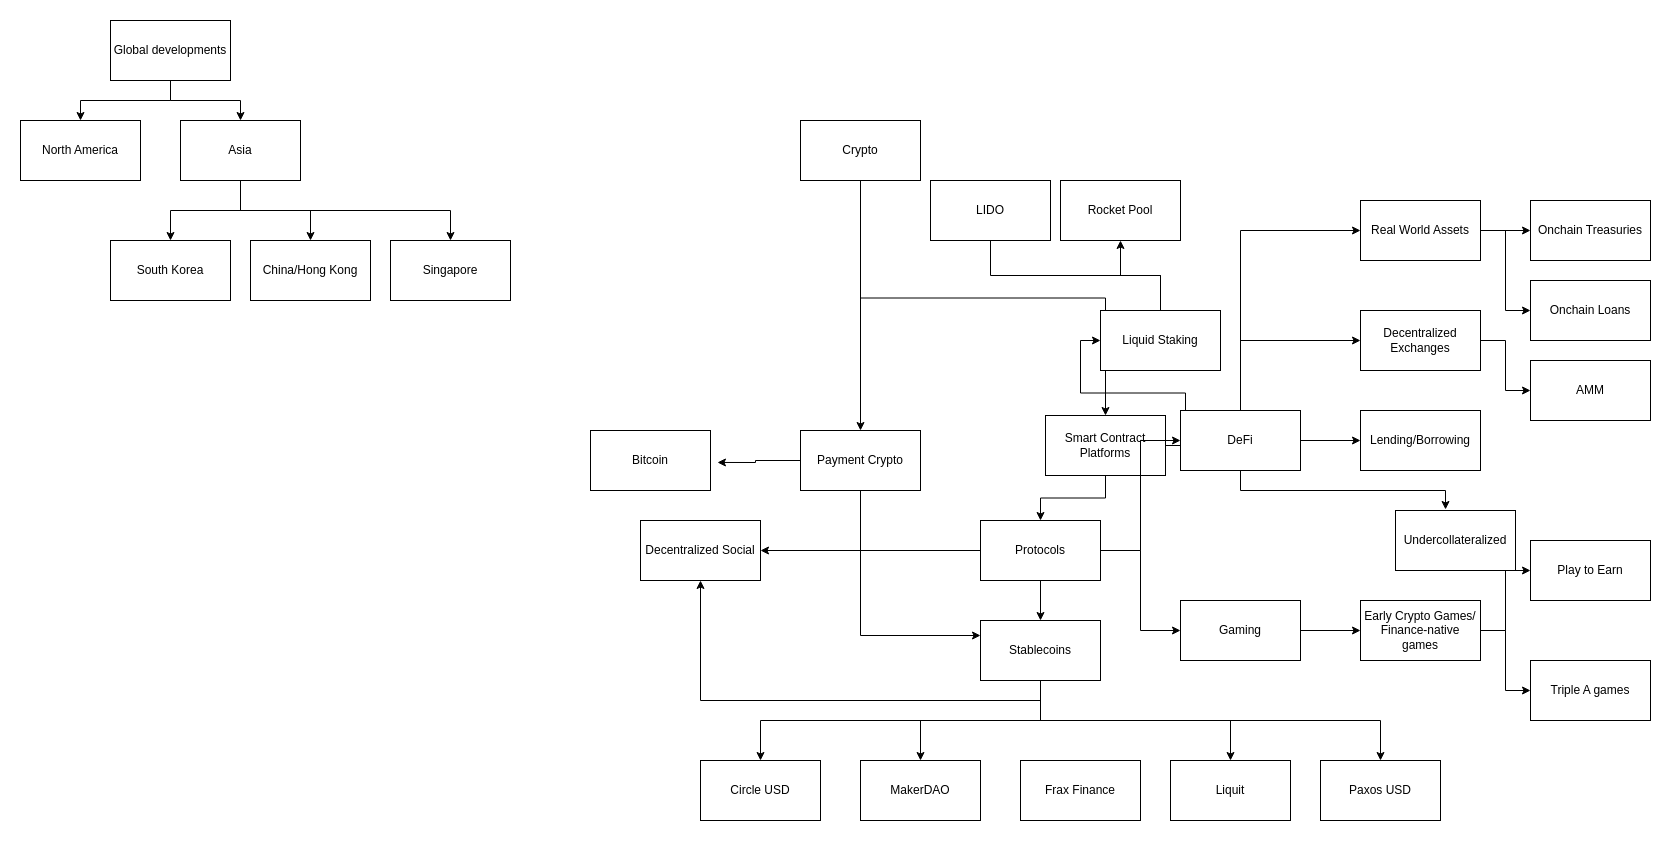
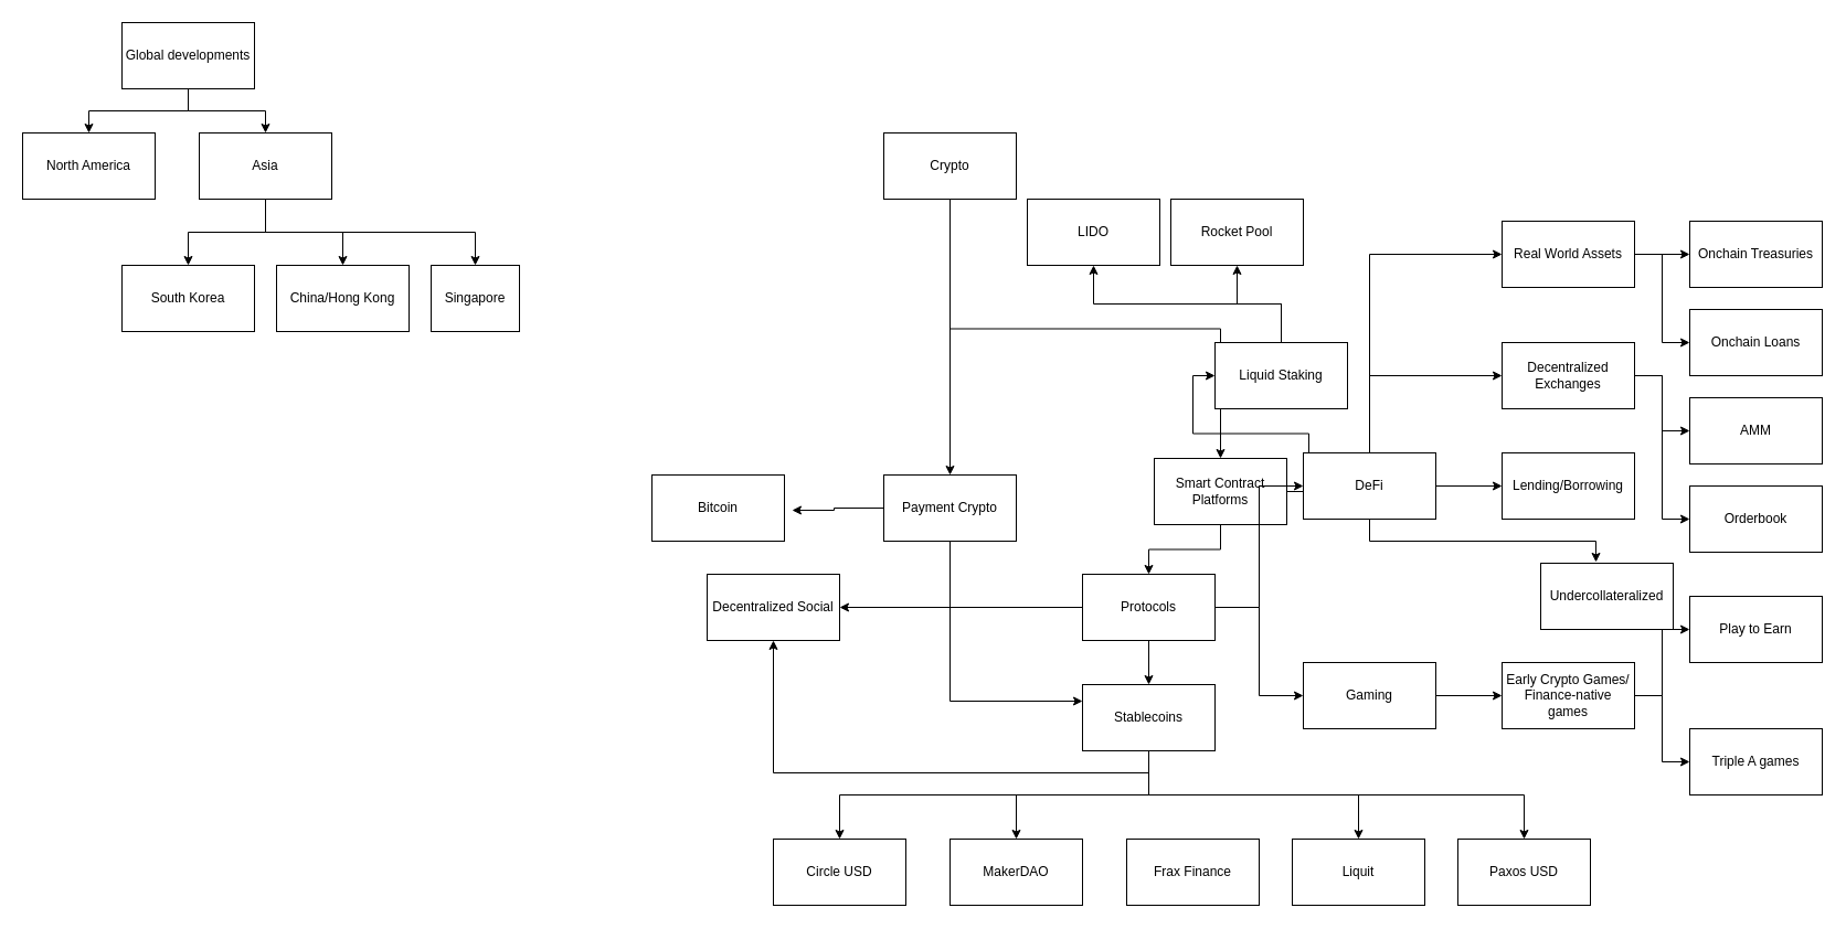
  <mxCell id="0" />
  <mxCell id="1" parent="0" />
  <mxCell id="2" style="edgeStyle=orthogonalEdgeStyle;rounded=0;orthogonalLoop=1;jettySize=auto;html=1;exitX=0.5;exitY=1;exitDx=0;exitDy=0;" parent="1" source="4" target="10" edge="1"><mxGeometry relative="1" as="geometry" /></mxCell>
  <mxCell id="3" style="edgeStyle=orthogonalEdgeStyle;rounded=0;orthogonalLoop=1;jettySize=auto;html=1;exitX=0.5;exitY=1;exitDx=0;exitDy=0;entryX=0.5;entryY=0;entryDx=0;entryDy=0;" parent="1" source="4" target="7" edge="1"><mxGeometry relative="1" as="geometry" /></mxCell>
  <mxCell id="4" value="Crypto" style="rounded=0;whiteSpace=wrap;html=1;fillColor=#FFFFFF;" parent="1" vertex="1"><mxGeometry x="800" y="120" width="120" height="60" as="geometry" /></mxCell>
  <mxCell id="5" style="edgeStyle=orthogonalEdgeStyle;rounded=0;orthogonalLoop=1;jettySize=auto;html=1;exitX=0.5;exitY=1;exitDx=0;exitDy=0;entryX=0;entryY=0.25;entryDx=0;entryDy=0;" parent="1" source="7" target="21" edge="1"><mxGeometry relative="1" as="geometry" /></mxCell>
  <mxCell id="6" style="edgeStyle=orthogonalEdgeStyle;rounded=0;orthogonalLoop=1;jettySize=auto;html=1;exitX=0;exitY=0.5;exitDx=0;exitDy=0;entryX=1.058;entryY=0.533;entryDx=0;entryDy=0;entryPerimeter=0;" edge="1" parent="1" source="7" target="42"><mxGeometry relative="1" as="geometry" /></mxCell>
  <mxCell id="7" value="Payment Crypto" style="rounded=0;whiteSpace=wrap;html=1;" parent="1" vertex="1"><mxGeometry x="800" y="430" width="120" height="60" as="geometry" /></mxCell>
  <mxCell id="8" style="edgeStyle=orthogonalEdgeStyle;rounded=0;orthogonalLoop=1;jettySize=auto;html=1;exitX=0.5;exitY=1;exitDx=0;exitDy=0;entryX=0.5;entryY=0;entryDx=0;entryDy=0;" parent="1" source="10" target="15" edge="1"><mxGeometry relative="1" as="geometry" /></mxCell>
  <mxCell id="9" style="edgeStyle=orthogonalEdgeStyle;rounded=0;orthogonalLoop=1;jettySize=auto;html=1;exitX=1;exitY=0.5;exitDx=0;exitDy=0;entryX=0;entryY=0.5;entryDx=0;entryDy=0;" edge="1" parent="1" source="10" target="60"><mxGeometry relative="1" as="geometry" /></mxCell>
  <mxCell id="10" value="Smart Contract Platforms" style="rounded=0;whiteSpace=wrap;html=1;" parent="1" vertex="1"><mxGeometry x="1045" y="415" width="120" height="60" as="geometry" /></mxCell>
  <mxCell id="11" style="edgeStyle=orthogonalEdgeStyle;rounded=0;orthogonalLoop=1;jettySize=auto;html=1;exitX=0.5;exitY=1;exitDx=0;exitDy=0;entryX=0.5;entryY=0;entryDx=0;entryDy=0;" parent="1" source="15" target="21" edge="1"><mxGeometry relative="1" as="geometry" /></mxCell>
  <mxCell id="12" style="edgeStyle=orthogonalEdgeStyle;rounded=0;orthogonalLoop=1;jettySize=auto;html=1;exitX=1;exitY=0.5;exitDx=0;exitDy=0;entryX=0;entryY=0.5;entryDx=0;entryDy=0;" parent="1" source="15" target="26" edge="1"><mxGeometry relative="1" as="geometry" /></mxCell>
  <mxCell id="13" style="edgeStyle=orthogonalEdgeStyle;rounded=0;orthogonalLoop=1;jettySize=auto;html=1;exitX=1;exitY=0.5;exitDx=0;exitDy=0;entryX=0;entryY=0.5;entryDx=0;entryDy=0;" parent="1" source="15" target="28" edge="1"><mxGeometry relative="1" as="geometry" /></mxCell>
  <mxCell id="14" style="edgeStyle=orthogonalEdgeStyle;rounded=0;orthogonalLoop=1;jettySize=auto;html=1;exitX=0;exitY=0.5;exitDx=0;exitDy=0;entryX=1;entryY=0.5;entryDx=0;entryDy=0;" edge="1" parent="1" source="15" target="68"><mxGeometry relative="1" as="geometry" /></mxCell>
  <mxCell id="15" value="Protocols" style="rounded=0;whiteSpace=wrap;html=1;" parent="1" vertex="1"><mxGeometry x="980" y="520" width="120" height="60" as="geometry" /></mxCell>
  <mxCell id="16" style="edgeStyle=orthogonalEdgeStyle;rounded=0;orthogonalLoop=1;jettySize=auto;html=1;exitX=0.5;exitY=1;exitDx=0;exitDy=0;" edge="1" parent="1" source="21" target="37"><mxGeometry relative="1" as="geometry" /></mxCell>
  <mxCell id="17" style="edgeStyle=orthogonalEdgeStyle;rounded=0;orthogonalLoop=1;jettySize=auto;html=1;exitX=0.5;exitY=1;exitDx=0;exitDy=0;" edge="1" parent="1" source="21" target="68"><mxGeometry relative="1" as="geometry" /></mxCell>
  <mxCell id="18" style="edgeStyle=orthogonalEdgeStyle;rounded=0;orthogonalLoop=1;jettySize=auto;html=1;exitX=0.5;exitY=1;exitDx=0;exitDy=0;" edge="1" parent="1" source="21" target="39"><mxGeometry relative="1" as="geometry" /></mxCell>
  <mxCell id="19" style="edgeStyle=orthogonalEdgeStyle;rounded=0;orthogonalLoop=1;jettySize=auto;html=1;exitX=0.5;exitY=1;exitDx=0;exitDy=0;" edge="1" parent="1" source="21" target="40"><mxGeometry relative="1" as="geometry" /></mxCell>
  <mxCell id="20" style="edgeStyle=orthogonalEdgeStyle;rounded=0;orthogonalLoop=1;jettySize=auto;html=1;exitX=0.5;exitY=1;exitDx=0;exitDy=0;" edge="1" parent="1" source="21" target="41"><mxGeometry relative="1" as="geometry" /></mxCell>
  <mxCell id="21" value="Stablecoins" style="rounded=0;whiteSpace=wrap;html=1;" parent="1" vertex="1"><mxGeometry x="980" y="620" width="120" height="60" as="geometry" /></mxCell>
  <mxCell id="22" style="edgeStyle=orthogonalEdgeStyle;rounded=0;orthogonalLoop=1;jettySize=auto;html=1;exitX=0.5;exitY=0;exitDx=0;exitDy=0;entryX=0;entryY=0.5;entryDx=0;entryDy=0;" parent="1" source="26" target="31" edge="1"><mxGeometry relative="1" as="geometry" /></mxCell>
  <mxCell id="23" style="edgeStyle=orthogonalEdgeStyle;rounded=0;orthogonalLoop=1;jettySize=auto;html=1;exitX=1;exitY=0.5;exitDx=0;exitDy=0;entryX=0;entryY=0.5;entryDx=0;entryDy=0;" parent="1" source="26" target="32" edge="1"><mxGeometry relative="1" as="geometry" /></mxCell>
  <mxCell id="24" style="edgeStyle=orthogonalEdgeStyle;rounded=0;orthogonalLoop=1;jettySize=auto;html=1;exitX=0.5;exitY=1;exitDx=0;exitDy=0;entryX=0.417;entryY=-0.017;entryDx=0;entryDy=0;entryPerimeter=0;" parent="1" source="26" target="33" edge="1"><mxGeometry relative="1" as="geometry" /></mxCell>
  <mxCell id="25" style="edgeStyle=orthogonalEdgeStyle;rounded=0;orthogonalLoop=1;jettySize=auto;html=1;exitX=0.5;exitY=0;exitDx=0;exitDy=0;entryX=0;entryY=0.5;entryDx=0;entryDy=0;" edge="1" parent="1" source="26" target="36"><mxGeometry relative="1" as="geometry" /></mxCell>
  <mxCell id="26" value="DeFi" style="rounded=0;whiteSpace=wrap;html=1;" parent="1" vertex="1"><mxGeometry x="1180" y="410" width="120" height="60" as="geometry" /></mxCell>
  <mxCell id="27" style="edgeStyle=orthogonalEdgeStyle;rounded=0;orthogonalLoop=1;jettySize=auto;html=1;exitX=1;exitY=0.5;exitDx=0;exitDy=0;entryX=0;entryY=0.5;entryDx=0;entryDy=0;" edge="1" parent="1" source="28" target="65"><mxGeometry relative="1" as="geometry" /></mxCell>
  <mxCell id="28" value="Gaming" style="rounded=0;whiteSpace=wrap;html=1;" parent="1" vertex="1"><mxGeometry x="1180" y="600" width="120" height="60" as="geometry" /></mxCell>
  <mxCell id="29" style="edgeStyle=orthogonalEdgeStyle;rounded=0;orthogonalLoop=1;jettySize=auto;html=1;exitX=1;exitY=0.5;exitDx=0;exitDy=0;entryX=0;entryY=0.5;entryDx=0;entryDy=0;" edge="1" parent="1" source="31" target="45"><mxGeometry relative="1" as="geometry" /></mxCell>
+ <mxCell id="30" style="edgeStyle=orthogonalEdgeStyle;rounded=0;orthogonalLoop=1;jettySize=auto;html=1;exitX=1;exitY=0.5;exitDx=0;exitDy=0;entryX=0;entryY=0.5;entryDx=0;entryDy=0;" edge="1" parent="1" source="31" target="46"><mxGeometry relative="1" as="geometry" /></mxCell>
  <mxCell id="31" value="Decentralized Exchanges" style="rounded=0;whiteSpace=wrap;html=1;" parent="1" vertex="1"><mxGeometry x="1360" y="310" width="120" height="60" as="geometry" /></mxCell>
  <mxCell id="32" value="Lending/Borrowing" style="rounded=0;whiteSpace=wrap;html=1;" parent="1" vertex="1"><mxGeometry x="1360" y="410" width="120" height="60" as="geometry" /></mxCell>
  <mxCell id="33" value="Undercollateralized" style="rounded=0;whiteSpace=wrap;html=1;" parent="1" vertex="1"><mxGeometry x="1395" y="510" width="120" height="60" as="geometry" /></mxCell>
  <mxCell id="34" style="edgeStyle=orthogonalEdgeStyle;rounded=0;orthogonalLoop=1;jettySize=auto;html=1;exitX=1;exitY=0.5;exitDx=0;exitDy=0;entryX=0;entryY=0.5;entryDx=0;entryDy=0;" edge="1" parent="1" source="36" target="43"><mxGeometry relative="1" as="geometry" /></mxCell>
  <mxCell id="35" style="edgeStyle=orthogonalEdgeStyle;rounded=0;orthogonalLoop=1;jettySize=auto;html=1;exitX=1;exitY=0.5;exitDx=0;exitDy=0;entryX=0;entryY=0.5;entryDx=0;entryDy=0;" edge="1" parent="1" source="36" target="44"><mxGeometry relative="1" as="geometry" /></mxCell>
  <mxCell id="36" value="Real World Assets" style="rounded=0;whiteSpace=wrap;html=1;" parent="1" vertex="1"><mxGeometry x="1360" y="200" width="120" height="60" as="geometry" /></mxCell>
  <mxCell id="37" value="MakerDAO" style="rounded=0;whiteSpace=wrap;html=1;" vertex="1" parent="1"><mxGeometry x="860" y="760" width="120" height="60" as="geometry" /></mxCell>
  <mxCell id="38" value="Frax Finance" style="rounded=0;whiteSpace=wrap;html=1;" vertex="1" parent="1"><mxGeometry x="1020" y="760" width="120" height="60" as="geometry" /></mxCell>
  <mxCell id="39" value="Liquit" style="rounded=0;whiteSpace=wrap;html=1;" vertex="1" parent="1"><mxGeometry x="1170" y="760" width="120" height="60" as="geometry" /></mxCell>
  <mxCell id="40" value="Circle USD" style="rounded=0;whiteSpace=wrap;html=1;" vertex="1" parent="1"><mxGeometry x="700" y="760" width="120" height="60" as="geometry" /></mxCell>
  <mxCell id="41" value="Paxos USD" style="rounded=0;whiteSpace=wrap;html=1;" vertex="1" parent="1"><mxGeometry x="1320" y="760" width="120" height="60" as="geometry" /></mxCell>
  <mxCell id="42" value="Bitcoin" style="rounded=0;whiteSpace=wrap;html=1;" vertex="1" parent="1"><mxGeometry x="590" y="430" width="120" height="60" as="geometry" /></mxCell>
  <mxCell id="43" value="Onchain Treasuries" style="rounded=0;whiteSpace=wrap;html=1;" vertex="1" parent="1"><mxGeometry x="1530" y="200" width="120" height="60" as="geometry" /></mxCell>
  <mxCell id="44" value="Onchain Loans" style="rounded=0;whiteSpace=wrap;html=1;" vertex="1" parent="1"><mxGeometry x="1530" y="280" width="120" height="60" as="geometry" /></mxCell>
  <mxCell id="45" value="AMM" style="rounded=0;whiteSpace=wrap;html=1;" vertex="1" parent="1"><mxGeometry x="1530" y="360" width="120" height="60" as="geometry" /></mxCell>
+ <mxCell id="46" value="Orderbook" style="rounded=0;whiteSpace=wrap;html=1;" vertex="1" parent="1"><mxGeometry x="1530" y="440" width="120" height="60" as="geometry" /></mxCell>
  <mxCell id="47" style="edgeStyle=orthogonalEdgeStyle;rounded=0;orthogonalLoop=1;jettySize=auto;html=1;exitX=0.5;exitY=1;exitDx=0;exitDy=0;entryX=0.5;entryY=0;entryDx=0;entryDy=0;" edge="1" parent="1" source="49" target="50"><mxGeometry relative="1" as="geometry" /></mxCell>
  <mxCell id="48" style="edgeStyle=orthogonalEdgeStyle;rounded=0;orthogonalLoop=1;jettySize=auto;html=1;exitX=0.5;exitY=1;exitDx=0;exitDy=0;" edge="1" parent="1" source="49" target="54"><mxGeometry relative="1" as="geometry" /></mxCell>
  <mxCell id="49" value="Global developments" style="rounded=0;whiteSpace=wrap;html=1;strokeColor=#000000;fillColor=#FFFFFF;" vertex="1" parent="1"><mxGeometry x="110" y="20" width="120" height="60" as="geometry" /></mxCell>
  <mxCell id="50" value="North America" style="rounded=0;whiteSpace=wrap;html=1;strokeColor=#000000;fillColor=#FFFFFF;" vertex="1" parent="1"><mxGeometry x="20" y="120" width="120" height="60" as="geometry" /></mxCell>
  <mxCell id="51" style="edgeStyle=orthogonalEdgeStyle;rounded=0;orthogonalLoop=1;jettySize=auto;html=1;exitX=0.5;exitY=1;exitDx=0;exitDy=0;entryX=0.5;entryY=0;entryDx=0;entryDy=0;" edge="1" parent="1" source="54" target="55"><mxGeometry relative="1" as="geometry" /></mxCell>
  <mxCell id="52" style="edgeStyle=orthogonalEdgeStyle;rounded=0;orthogonalLoop=1;jettySize=auto;html=1;exitX=0.5;exitY=1;exitDx=0;exitDy=0;entryX=0.5;entryY=0;entryDx=0;entryDy=0;" edge="1" parent="1" source="54" target="56"><mxGeometry relative="1" as="geometry" /></mxCell>
  <mxCell id="53" style="edgeStyle=orthogonalEdgeStyle;rounded=0;orthogonalLoop=1;jettySize=auto;html=1;exitX=0.5;exitY=1;exitDx=0;exitDy=0;entryX=0.5;entryY=0;entryDx=0;entryDy=0;" edge="1" parent="1" source="54" target="57"><mxGeometry relative="1" as="geometry" /></mxCell>
  <mxCell id="54" value="Asia" style="rounded=0;whiteSpace=wrap;html=1;strokeColor=#000000;fillColor=#FFFFFF;" vertex="1" parent="1"><mxGeometry x="180" y="120" width="120" height="60" as="geometry" /></mxCell>
  <mxCell id="55" value="China/Hong Kong" style="rounded=0;whiteSpace=wrap;html=1;strokeColor=#000000;fillColor=#FFFFFF;" vertex="1" parent="1"><mxGeometry x="250" y="240" width="120" height="60" as="geometry" /></mxCell>
- <mxCell id="56" value="Singapore" style="rounded=0;whiteSpace=wrap;html=1;strokeColor=#000000;fillColor=#FFFFFF;" vertex="1" parent="1"><mxGeometry x="390" y="240" width="120" height="60" as="geometry" /></mxCell>
+ <mxCell id="56" value="Singapore" style="rounded=0;whiteSpace=wrap;html=1;strokeColor=#000000;fillColor=#FFFFFF;" vertex="1" parent="1"><mxGeometry x="390" y="240" width="80" height="60" as="geometry" /></mxCell>
  <mxCell id="57" value="South Korea" style="rounded=0;whiteSpace=wrap;html=1;strokeColor=#000000;fillColor=#FFFFFF;" vertex="1" parent="1"><mxGeometry x="110" y="240" width="120" height="60" as="geometry" /></mxCell>
  <mxCell id="58" style="edgeStyle=orthogonalEdgeStyle;rounded=0;orthogonalLoop=1;jettySize=auto;html=1;exitX=0.5;exitY=0;exitDx=0;exitDy=0;entryX=0.5;entryY=1;entryDx=0;entryDy=0;" edge="1" parent="1" source="60" target="61"><mxGeometry relative="1" as="geometry" /></mxCell>
- <mxCell id="59" style="edgeStyle=orthogonalEdgeStyle;rounded=0;orthogonalLoop=1;jettySize=auto;html=1;exitX=0.5;exitY=0;exitDx=0;exitDy=0;entryX=0.5;entryY=1;entryDx=0;entryDy=0;endArrow=none;" edge="1" parent="1" source="60" target="62"><mxGeometry relative="1" as="geometry" /></mxCell>
+ <mxCell id="59" style="edgeStyle=orthogonalEdgeStyle;rounded=0;orthogonalLoop=1;jettySize=auto;html=1;exitX=0.5;exitY=0;exitDx=0;exitDy=0;entryX=0.5;entryY=1;entryDx=0;entryDy=0;" edge="1" parent="1" source="60" target="62"><mxGeometry relative="1" as="geometry" /></mxCell>
  <mxCell id="60" value="Liquid Staking" style="rounded=0;whiteSpace=wrap;html=1;strokeColor=#000000;fillColor=#FFFFFF;" vertex="1" parent="1"><mxGeometry x="1100" y="310" width="120" height="60" as="geometry" /></mxCell>
  <mxCell id="61" value="Rocket Pool" style="rounded=0;whiteSpace=wrap;html=1;strokeColor=#000000;fillColor=#FFFFFF;" vertex="1" parent="1"><mxGeometry x="1060" y="180" width="120" height="60" as="geometry" /></mxCell>
  <mxCell id="62" value="LIDO" style="rounded=0;whiteSpace=wrap;html=1;strokeColor=#000000;fillColor=#FFFFFF;" vertex="1" parent="1"><mxGeometry x="930" y="180" width="120" height="60" as="geometry" /></mxCell>
  <mxCell id="63" style="edgeStyle=orthogonalEdgeStyle;rounded=0;orthogonalLoop=1;jettySize=auto;html=1;exitX=1;exitY=0.5;exitDx=0;exitDy=0;entryX=0;entryY=0.5;entryDx=0;entryDy=0;" edge="1" parent="1" source="65" target="66"><mxGeometry relative="1" as="geometry" /></mxCell>
  <mxCell id="64" style="edgeStyle=orthogonalEdgeStyle;rounded=0;orthogonalLoop=1;jettySize=auto;html=1;exitX=1;exitY=0.5;exitDx=0;exitDy=0;entryX=0;entryY=0.5;entryDx=0;entryDy=0;" edge="1" parent="1" source="65" target="67"><mxGeometry relative="1" as="geometry" /></mxCell>
  <mxCell id="65" value="Early Crypto Games/ Finance-native games" style="rounded=0;whiteSpace=wrap;html=1;strokeColor=#000000;fillColor=#FFFFFF;" vertex="1" parent="1"><mxGeometry x="1360" y="600" width="120" height="60" as="geometry" /></mxCell>
  <mxCell id="66" value="Play to Earn" style="rounded=0;whiteSpace=wrap;html=1;strokeColor=#000000;fillColor=#FFFFFF;" vertex="1" parent="1"><mxGeometry x="1530" y="540" width="120" height="60" as="geometry" /></mxCell>
  <mxCell id="67" value="Triple A games" style="rounded=0;whiteSpace=wrap;html=1;strokeColor=#000000;fillColor=#FFFFFF;" vertex="1" parent="1"><mxGeometry x="1530" y="660" width="120" height="60" as="geometry" /></mxCell>
  <mxCell id="68" value="Decentralized Social" style="rounded=0;whiteSpace=wrap;html=1;strokeColor=#000000;fillColor=#FFFFFF;" vertex="1" parent="1"><mxGeometry x="640" y="520" width="120" height="60" as="geometry" /></mxCell>
